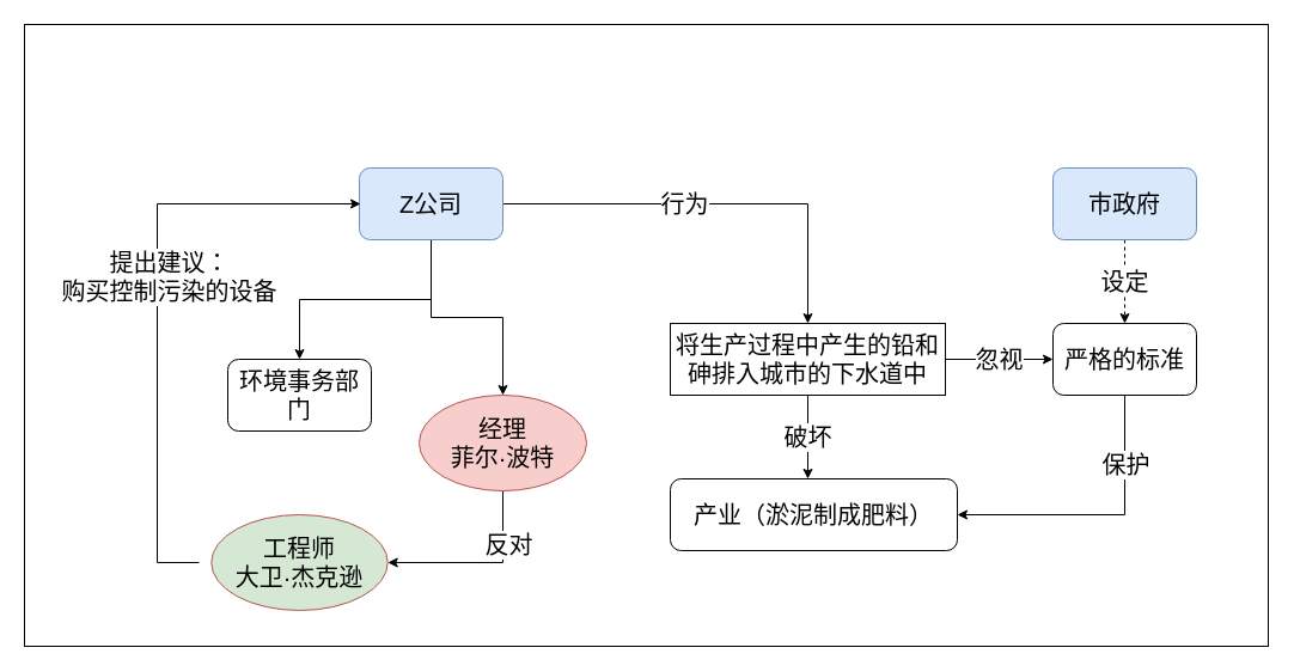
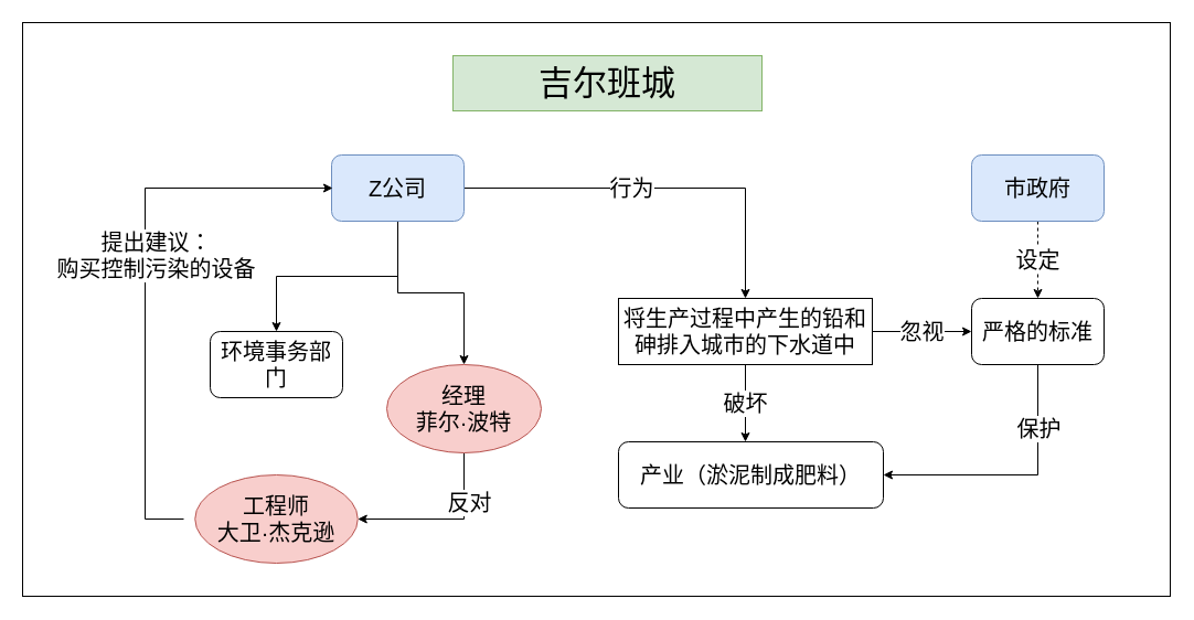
  <mxCell id="0" />
  <mxCell id="1" parent="0" />
  <mxCell id="2" value="" style="edgeStyle=orthogonalEdgeStyle;rounded=0;orthogonalLoop=1;jettySize=auto;html=1;" edge="1" parent="1" source="6" target="7"><mxGeometry relative="1" as="geometry" /></mxCell>
  <mxCell id="3" style="edgeStyle=orthogonalEdgeStyle;rounded=0;orthogonalLoop=1;jettySize=auto;html=1;" edge="1" parent="1" source="6" target="10"><mxGeometry relative="1" as="geometry" /></mxCell>
  <mxCell id="4" value="" style="edgeStyle=orthogonalEdgeStyle;rounded=0;orthogonalLoop=1;jettySize=auto;html=1;fontSize=20;" edge="1" parent="1" source="6" target="16"><mxGeometry relative="1" as="geometry" /></mxCell>
  <mxCell id="5" value="行为" style="edgeLabel;html=1;align=center;verticalAlign=middle;resizable=0;points=[];fontSize=20;" vertex="1" connectable="0" parent="4"><mxGeometry x="-0.147" y="1" relative="1" as="geometry"><mxPoint as="offset" /></mxGeometry></mxCell>
  <mxCell id="6" value="&lt;span style=&quot;font-size: 20px&quot;&gt;Z公司&lt;br&gt;&lt;/span&gt;" style="rounded=1;whiteSpace=wrap;html=1;fillColor=#dae8fc;strokeColor=#6c8ebf;" vertex="1" parent="1"><mxGeometry x="300" y="140" width="120" height="60" as="geometry" /></mxCell>
  <mxCell id="7" value="&lt;font style=&quot;font-size: 20px&quot;&gt;环境事务部门&lt;/font&gt;" style="whiteSpace=wrap;html=1;rounded=1;" vertex="1" parent="1"><mxGeometry x="190" y="300" width="120" height="60" as="geometry" /></mxCell>
  <mxCell id="8" style="edgeStyle=orthogonalEdgeStyle;rounded=0;orthogonalLoop=1;jettySize=auto;html=1;entryX=1;entryY=0.5;entryDx=0;entryDy=0;fontSize=20;exitX=0.5;exitY=1;exitDx=0;exitDy=0;" edge="1" parent="1" source="10" target="13"><mxGeometry relative="1" as="geometry" /></mxCell>
  <mxCell id="9" value="反对" style="edgeLabel;html=1;align=center;verticalAlign=middle;resizable=0;points=[];fontSize=20;" vertex="1" connectable="0" parent="8"><mxGeometry x="-0.443" y="4" relative="1" as="geometry"><mxPoint as="offset" /></mxGeometry></mxCell>
  <mxCell id="10" value="&lt;font style=&quot;font-size: 20px&quot;&gt;经理&lt;br&gt;&lt;span&gt;菲尔·波特&lt;/span&gt;&lt;/font&gt;" style="ellipse;whiteSpace=wrap;html=1;rounded=1;fontSize=20;fillColor=#f8cecc;strokeColor=#b85450;" vertex="1" parent="1"><mxGeometry x="350" y="330" width="140" height="80" as="geometry" /></mxCell>
  <mxCell id="11" style="edgeStyle=orthogonalEdgeStyle;rounded=0;orthogonalLoop=1;jettySize=auto;html=1;entryX=0;entryY=0.5;entryDx=0;entryDy=0;fontSize=20;" edge="1" parent="1"><mxGeometry relative="1" as="geometry"><mxPoint x="166" y="470" as="sourcePoint" /><mxPoint x="301" y="170" as="targetPoint" /><Array as="points"><mxPoint x="131" y="470" /><mxPoint x="131" y="170" /></Array></mxGeometry></mxCell>
  <mxCell id="12" value="提出建议：&lt;br&gt;购买控制污染的设备" style="edgeLabel;html=1;align=center;verticalAlign=middle;resizable=0;points=[];fontSize=20;" vertex="1" connectable="0" parent="11"><mxGeometry x="-0.112" y="1" relative="1" as="geometry"><mxPoint x="10" y="-51" as="offset" /></mxGeometry></mxCell>
- <mxCell id="13" value="&lt;font style=&quot;font-size: 20px&quot;&gt;工程师&lt;br&gt;大卫·杰克逊&lt;/font&gt;" style="ellipse;whiteSpace=wrap;html=1;rounded=1;fillColor=#d5e8d4;strokeColor=#b85450;" vertex="1" parent="1"><mxGeometry x="176.25" y="430" width="147.5" height="80" as="geometry" /></mxCell>
+ <mxCell id="13" value="&lt;font style=&quot;font-size: 20px&quot;&gt;工程师&lt;br&gt;大卫·杰克逊&lt;/font&gt;" style="ellipse;whiteSpace=wrap;html=1;rounded=1;fillColor=#f8cecc;strokeColor=#b85450;" vertex="1" parent="1"><mxGeometry x="176.25" y="430" width="147.5" height="80" as="geometry" /></mxCell>
  <mxCell id="14" value="破坏" style="edgeStyle=orthogonalEdgeStyle;rounded=0;orthogonalLoop=1;jettySize=auto;html=1;fontSize=20;" edge="1" parent="1" source="16" target="18"><mxGeometry relative="1" as="geometry"><Array as="points"><mxPoint x="675" y="370" /><mxPoint x="675" y="370" /></Array></mxGeometry></mxCell>
  <mxCell id="15" value="忽视" style="edgeStyle=orthogonalEdgeStyle;rounded=0;orthogonalLoop=1;jettySize=auto;html=1;exitX=1;exitY=0.5;exitDx=0;exitDy=0;fontSize=20;" edge="1" parent="1" source="16" target="23"><mxGeometry relative="1" as="geometry" /></mxCell>
  <mxCell id="16" value="&lt;span style=&quot;font-size: 20px;&quot;&gt;将生产过程中产生的铅和砷排入城市的下水道中&lt;/span&gt;" style="whiteSpace=wrap;html=1;fontSize=20;rounded=0;" vertex="1" parent="1"><mxGeometry x="560" y="270" width="230" height="60" as="geometry" /></mxCell>
+ <mxCell id="17" value="&lt;font style=&quot;font-size: 31px&quot;&gt;吉尔班城&lt;/font&gt;" style="text;html=1;strokeColor=#82b366;fillColor=#d5e8d4;align=center;verticalAlign=middle;whiteSpace=wrap;rounded=0;fontSize=20;" vertex="1" parent="1"><mxGeometry x="410" y="50" width="280" height="50" as="geometry" /></mxCell>
  <mxCell id="18" value="&lt;font style=&quot;font-size: 20px&quot;&gt;产业（&lt;span&gt;淤泥制成肥料&lt;/span&gt;）&lt;/font&gt;" style="whiteSpace=wrap;html=1;rounded=1;fontSize=20;" vertex="1" parent="1"><mxGeometry x="560" y="400" width="240" height="60" as="geometry" /></mxCell>
  <mxCell id="19" value="设定" style="edgeStyle=orthogonalEdgeStyle;rounded=0;orthogonalLoop=1;jettySize=auto;html=1;fontSize=20;dashed=1;" edge="1" parent="1" source="20" target="23"><mxGeometry relative="1" as="geometry" /></mxCell>
  <mxCell id="20" value="&lt;span style=&quot;font-size: 20px&quot;&gt;市政府&lt;br&gt;&lt;/span&gt;" style="rounded=1;whiteSpace=wrap;html=1;fillColor=#dae8fc;strokeColor=#6c8ebf;" vertex="1" parent="1"><mxGeometry x="880" y="140" width="120" height="60" as="geometry" /></mxCell>
  <mxCell id="21" style="edgeStyle=orthogonalEdgeStyle;rounded=0;orthogonalLoop=1;jettySize=auto;html=1;entryX=1;entryY=0.5;entryDx=0;entryDy=0;fontSize=20;" edge="1" parent="1" source="23" target="18"><mxGeometry relative="1" as="geometry"><Array as="points"><mxPoint x="940" y="430" /></Array></mxGeometry></mxCell>
  <mxCell id="22" value="保护" style="edgeLabel;html=1;align=center;verticalAlign=middle;resizable=0;points=[];fontSize=20;" vertex="1" connectable="0" parent="21"><mxGeometry x="-0.525" relative="1" as="geometry"><mxPoint as="offset" /></mxGeometry></mxCell>
  <mxCell id="23" value="&lt;font style=&quot;font-size: 20px&quot;&gt;严格的标准&lt;/font&gt;" style="whiteSpace=wrap;html=1;rounded=1;" vertex="1" parent="1"><mxGeometry x="880" y="270" width="120" height="60" as="geometry" /></mxCell>
  <mxCell id="24" value="" style="rounded=0;whiteSpace=wrap;html=1;fontSize=20;fillColor=none;" vertex="1" parent="1"><mxGeometry x="20" y="20" width="1040" height="520" as="geometry" /></mxCell>
